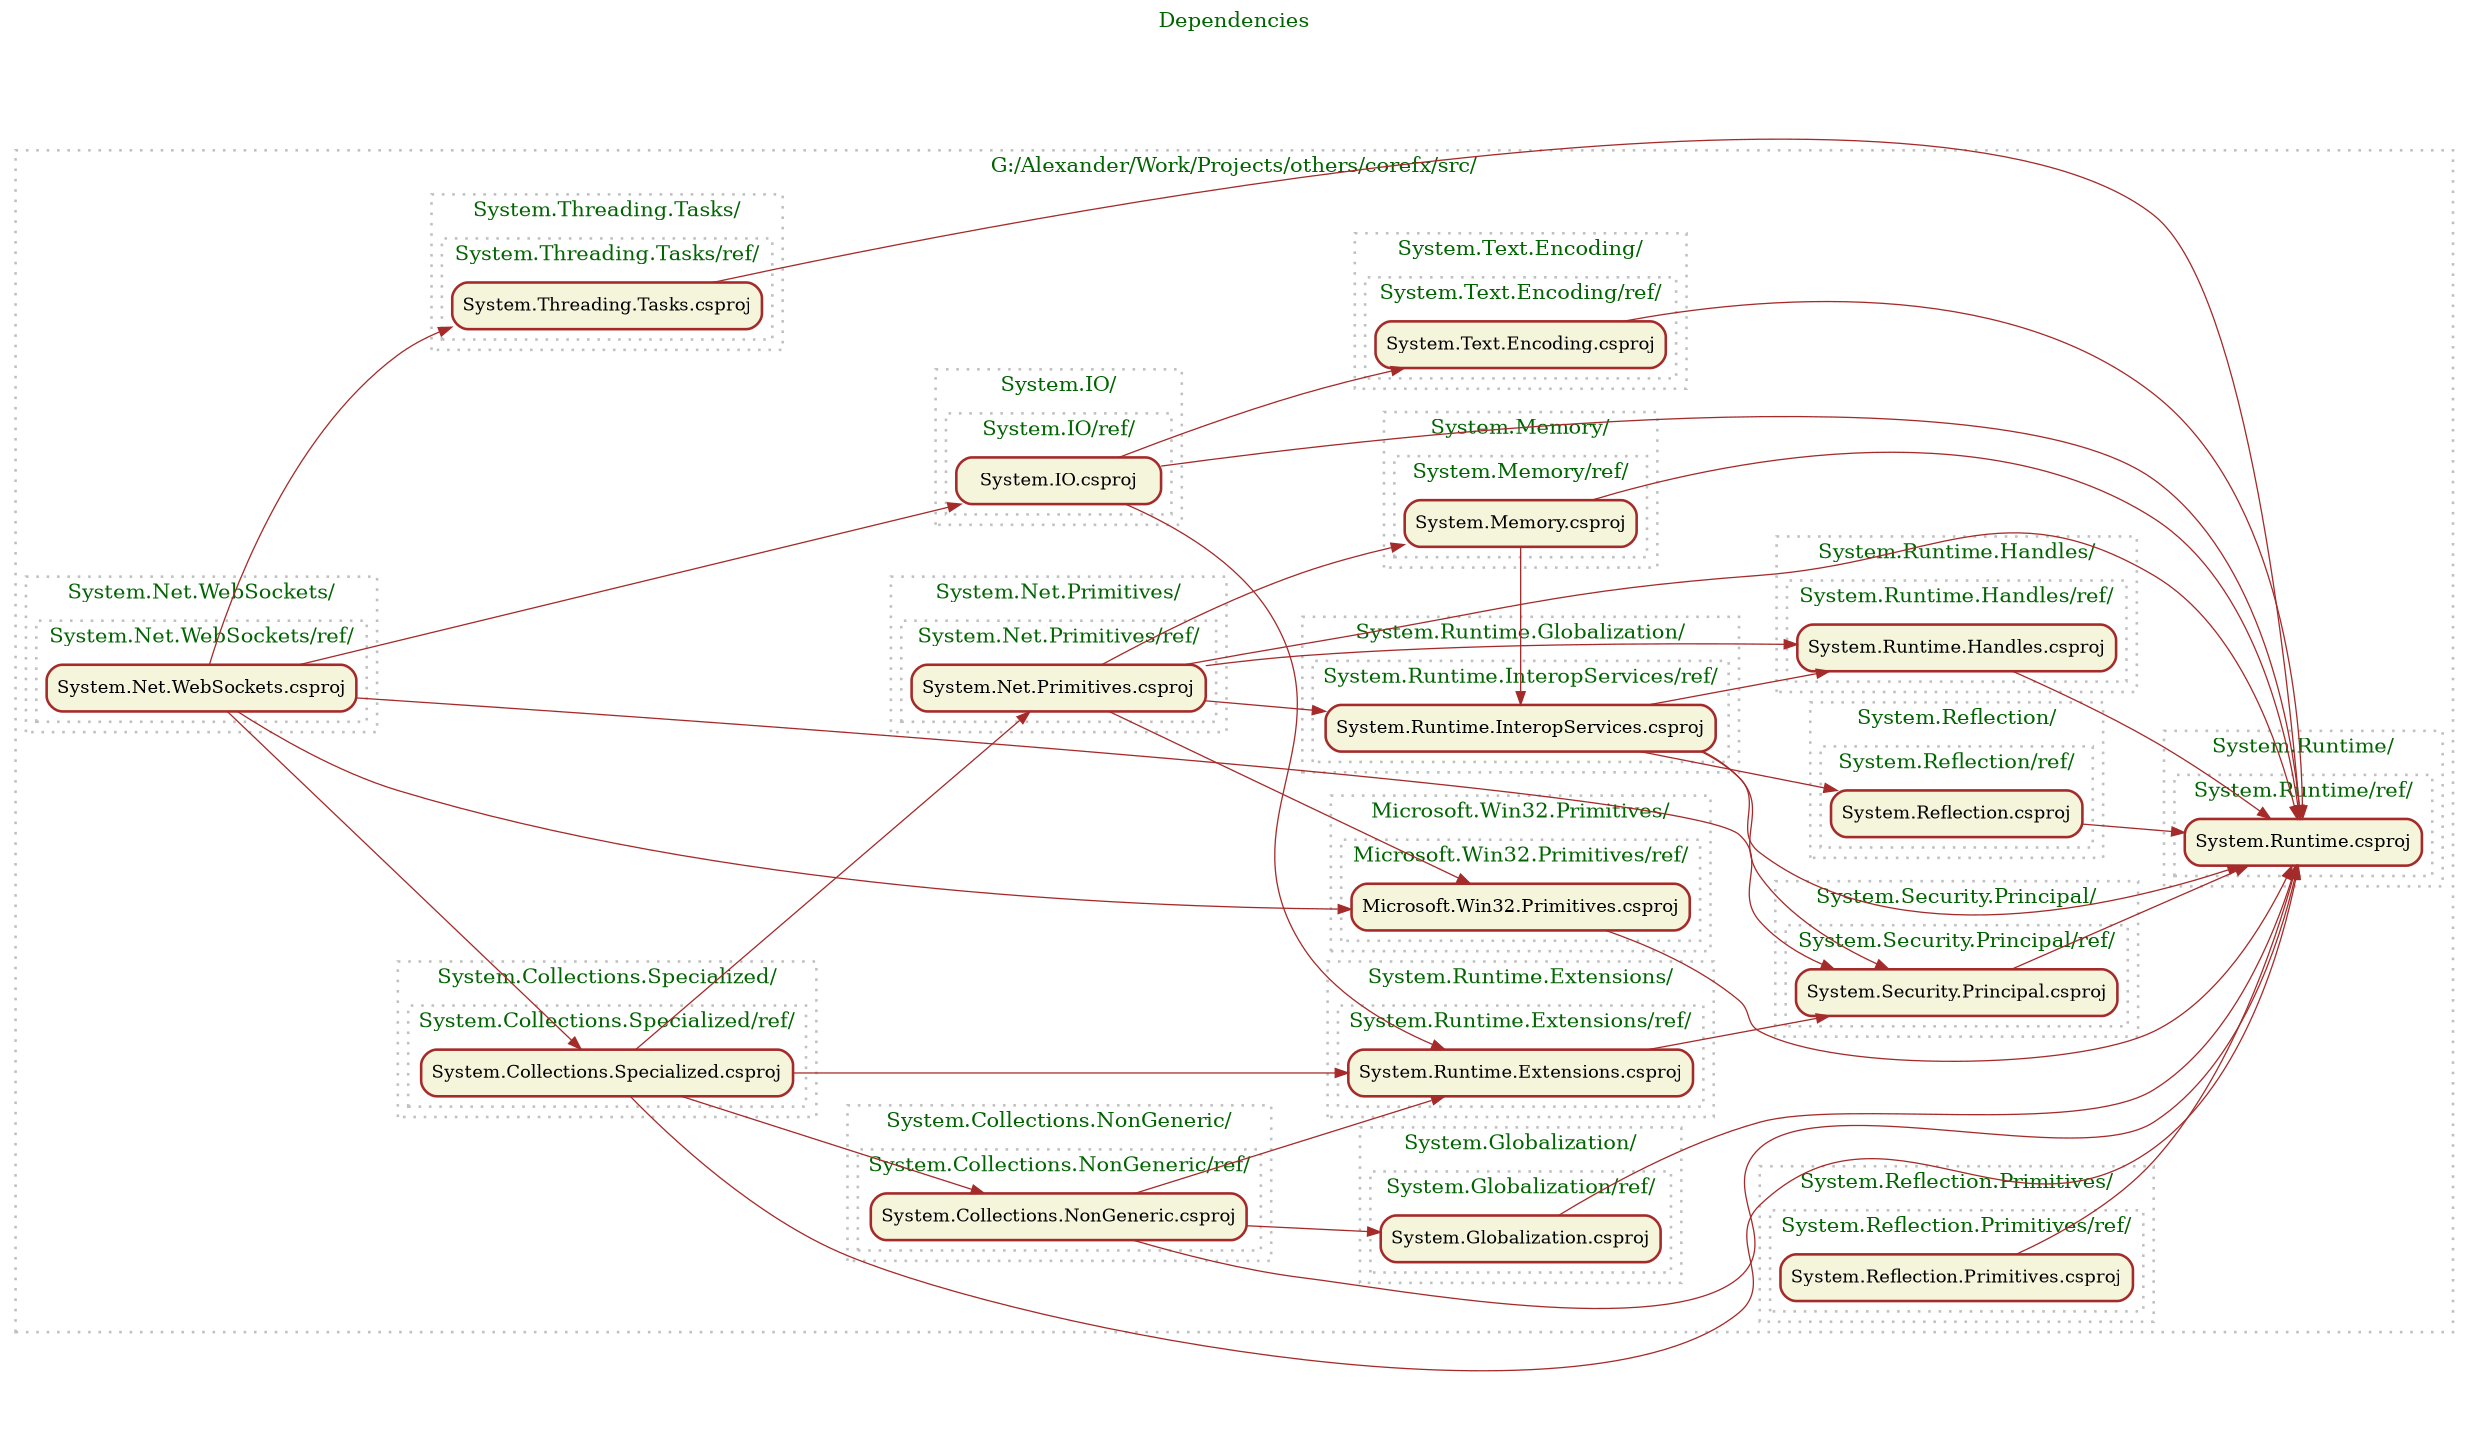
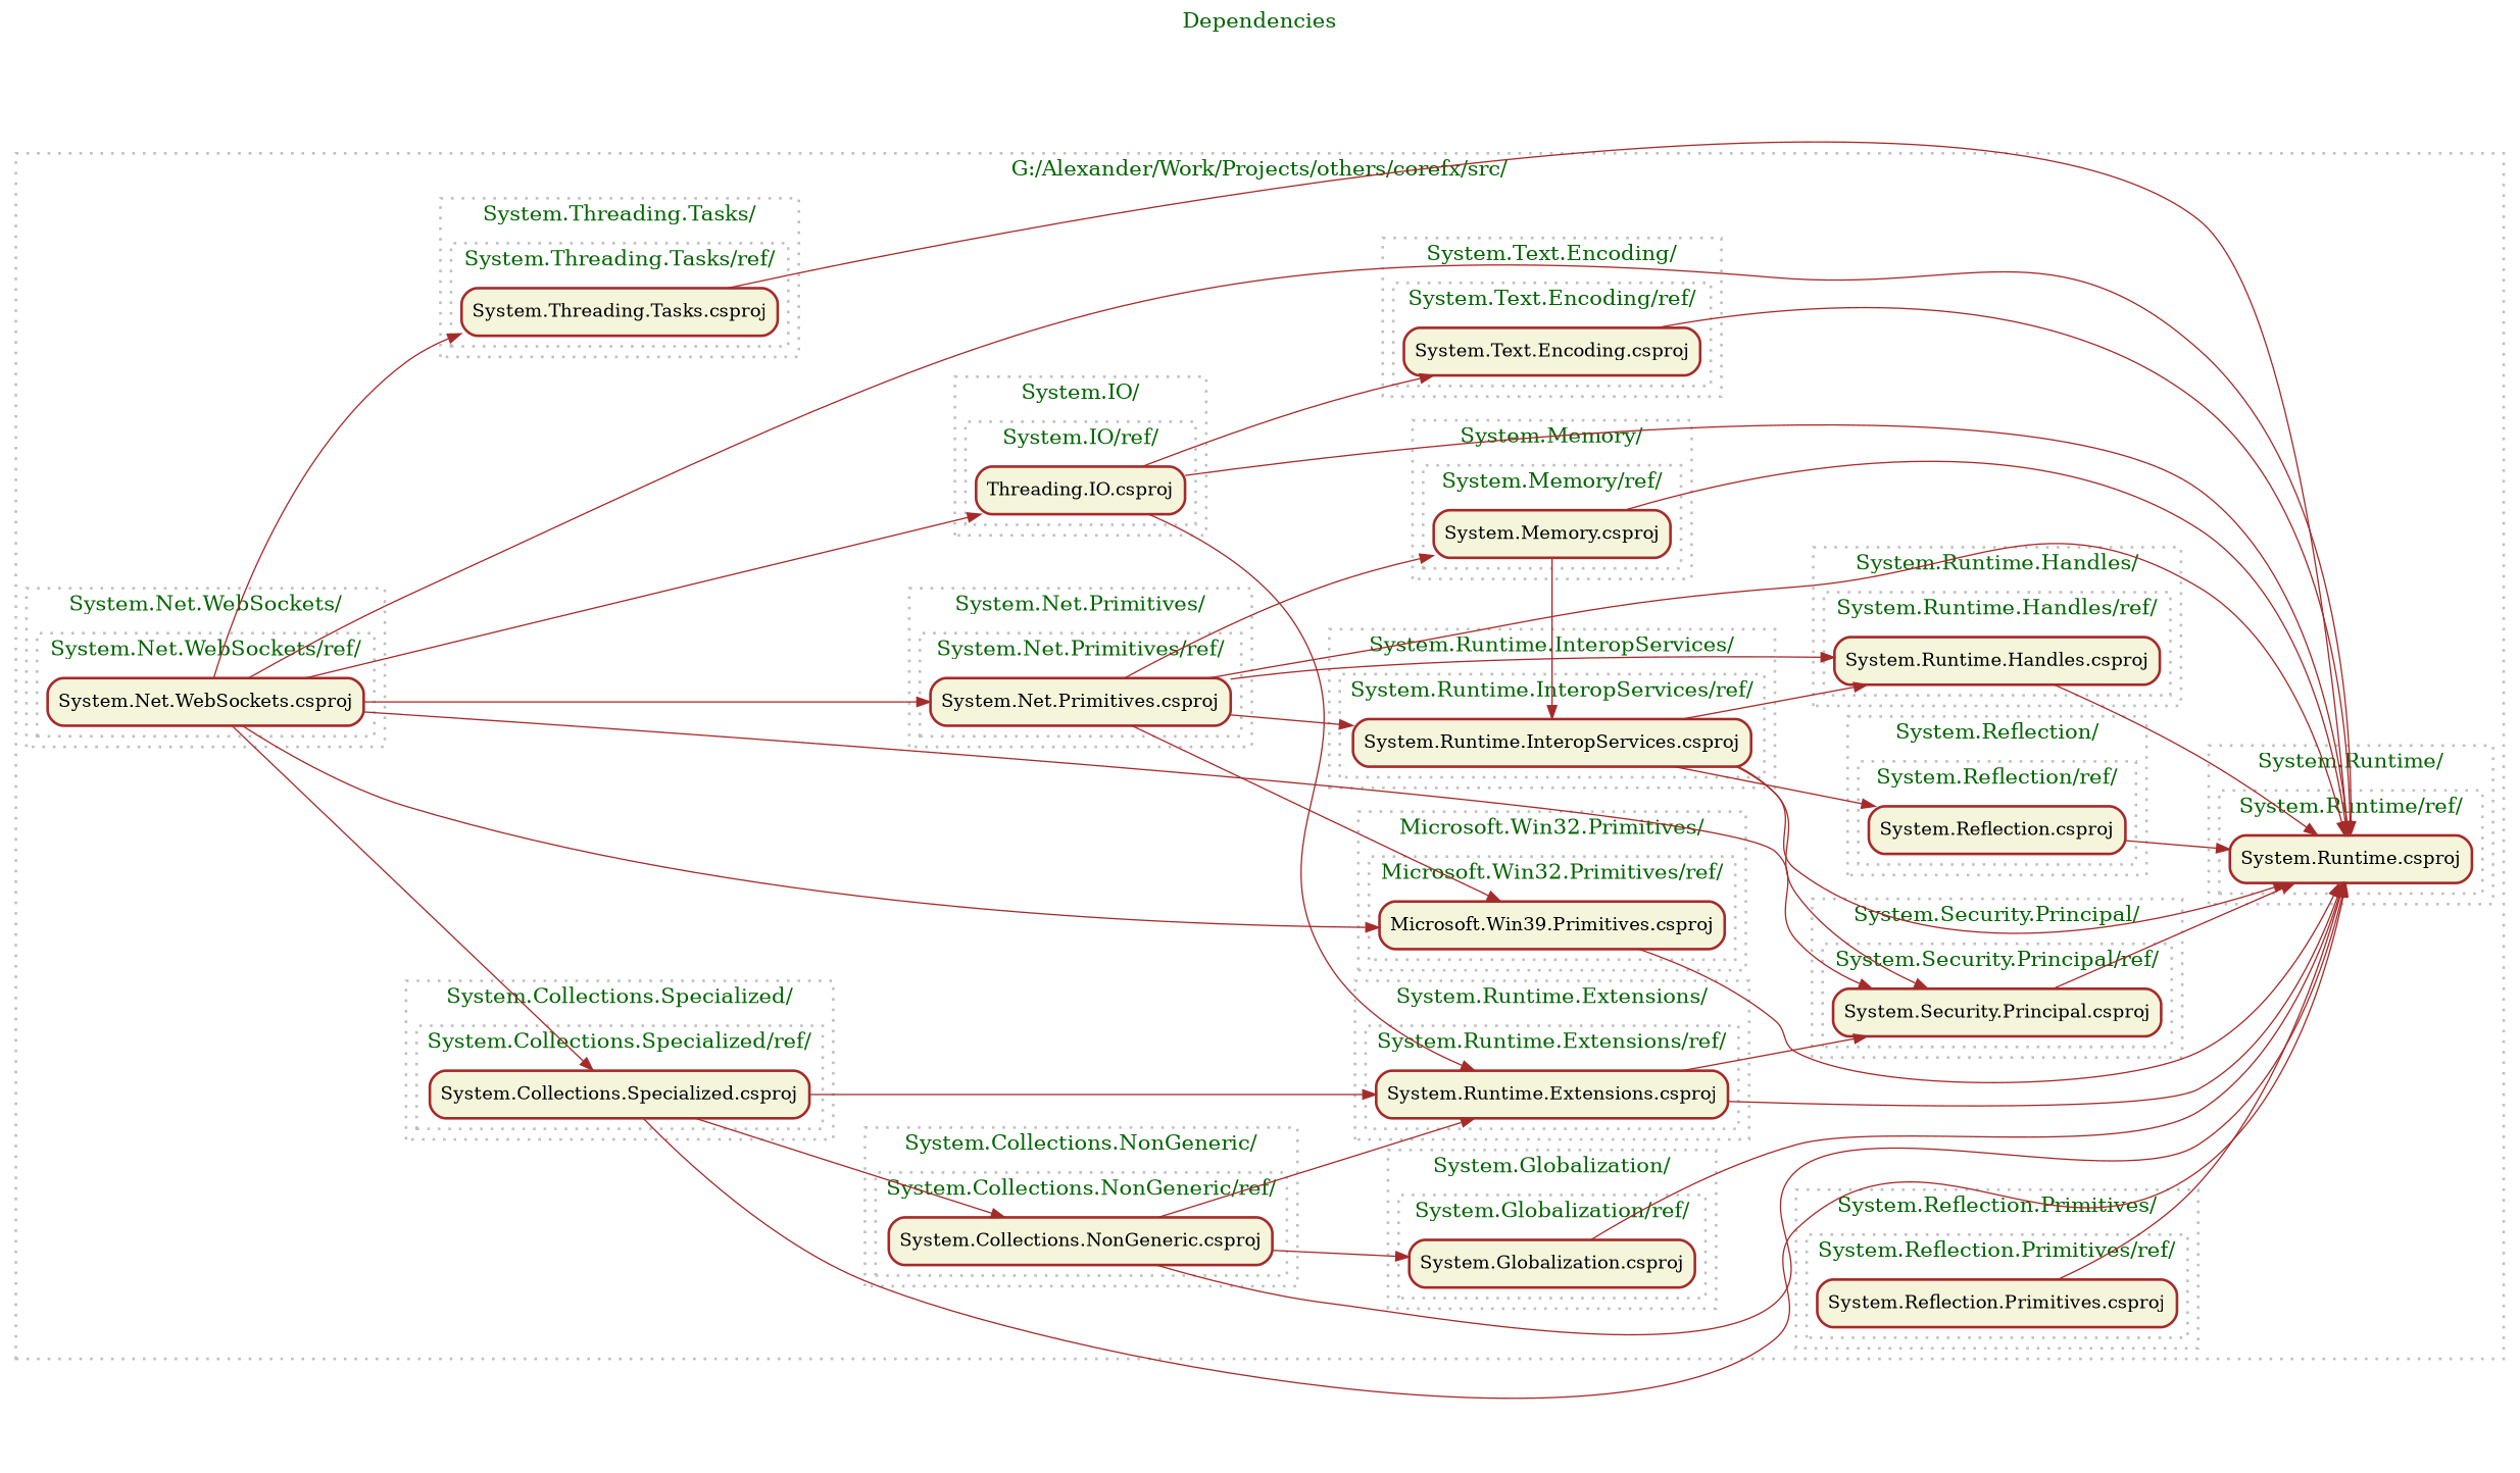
  digraph {
    color=grey
    fontcolor=darkgreen
    fontsize=16
    label=Dependencies
    labelloc=t
    rankdir=LR
    style="dotted, bold"
    node [color=brown fillcolor=beige penwidth=2 shape=box style="filled, rounded"]
    edge [color=brown]
    n1 [label="System.Collections.Specialized.csproj"]
    n2 [label="System.Collections.NonGeneric.csproj"]
-   n3 [label="Microsoft.Win32.Primitives.csproj"]
+   n3 [label="Microsoft.Win39.Primitives.csproj"]
    n4 [label="System.Globalization.csproj"]
-   n5 [label="System.IO.csproj"]
+   n5 [label="Threading.IO.csproj"]
    n6 [label="System.Memory.csproj"]
    n7 [label="System.Net.Primitives.csproj"]
    n8 [label="System.Net.WebSockets.csproj"]
    n9 [label="System.Reflection.Primitives.csproj"]
    n10 [label="System.Reflection.csproj"]
    n11 [label="System.Runtime.Extensions.csproj"]
    n12 [label="System.Runtime.Handles.csproj"]
    n13 [label="System.Runtime.InteropServices.csproj"]
    n14 [label="System.Runtime.csproj"]
    n15 [label="System.Security.Principal.csproj"]
    n16 [label="System.Text.Encoding.csproj"]
    n17 [label="System.Threading.Tasks.csproj"]
    subgraph cluster_1 {
      label="G:/Alexander/Work/Projects/others/corefx/src/"
      subgraph cluster_2 {
        label="System.Collections.Specialized/"
        subgraph cluster_3 {
          label="System.Collections.Specialized/ref/"
          n1
        }
      }
      subgraph cluster_4 {
        label="System.Collections.NonGeneric/"
        subgraph cluster_5 {
          label="System.Collections.NonGeneric/ref/"
          n2
        }
      }
      subgraph cluster_6 {
        label="Microsoft.Win32.Primitives/"
        subgraph cluster_7 {
          label="Microsoft.Win32.Primitives/ref/"
          n3
        }
      }
      subgraph cluster_8 {
        label="System.Globalization/"
        subgraph cluster_9 {
          label="System.Globalization/ref/"
          n4
        }
      }
      subgraph cluster_10 {
        label="System.IO/"
        subgraph cluster_11 {
          label="System.IO/ref/"
          n5
        }
      }
      subgraph cluster_12 {
        label="System.Memory/"
        subgraph cluster_13 {
          label="System.Memory/ref/"
          n6
        }
      }
      subgraph cluster_14 {
        label="System.Net.Primitives/"
        subgraph cluster_15 {
          label="System.Net.Primitives/ref/"
          n7
        }
      }
      subgraph cluster_16 {
        label="System.Net.WebSockets/"
        subgraph cluster_17 {
          label="System.Net.WebSockets/ref/"
          n8
        }
      }
      subgraph cluster_18 {
        label="System.Reflection.Primitives/"
        subgraph cluster_19 {
          label="System.Reflection.Primitives/ref/"
          n9
        }
      }
      subgraph cluster_20 {
        label="System.Reflection/"
        subgraph cluster_21 {
          label="System.Reflection/ref/"
          n10
        }
      }
      subgraph cluster_22 {
        label="System.Runtime.Extensions/"
        subgraph cluster_23 {
          label="System.Runtime.Extensions/ref/"
          n11
        }
      }
      subgraph cluster_24 {
        label="System.Runtime.Handles/"
        subgraph cluster_25 {
          label="System.Runtime.Handles/ref/"
          n12
        }
      }
      subgraph cluster_26 {
-       label="System.Runtime.Globalization/"
+       label="System.Runtime.InteropServices/"
        subgraph cluster_27 {
          label="System.Runtime.InteropServices/ref/"
          n13
        }
      }
      subgraph cluster_28 {
        label="System.Runtime/"
        subgraph cluster_29 {
          label="System.Runtime/ref/"
          n14
        }
      }
      subgraph cluster_30 {
        label="System.Security.Principal/"
        subgraph cluster_31 {
          label="System.Security.Principal/ref/"
          n15
        }
      }
      subgraph cluster_32 {
        label="System.Text.Encoding/"
        subgraph cluster_33 {
          label="System.Text.Encoding/ref/"
          n16
        }
      }
      subgraph cluster_34 {
        label="System.Threading.Tasks/"
        subgraph cluster_35 {
          label="System.Threading.Tasks/ref/"
          n17
        }
      }
    }
    n1 -> n2
    n1 -> n11
    n1 -> n14
    n2 -> n4
    n2 -> n11
    n2 -> n14
    n3 -> n14
    n4 -> n14
    n5 -> n11
    n5 -> n14
    n5 -> n16
    n6 -> n13
    n6 -> n14
    n7 -> n3
    n7 -> n6
    n7 -> n12
    n7 -> n13
    n7 -> n14
    n8 -> n1
    n8 -> n3
    n8 -> n5
-   n1 -> n7
+   n8 -> n7
+   n8 -> n14
    n8 -> n15
    n8 -> n17
    n9 -> n14
    n10 -> n14
+   n11 -> n14
    n11 -> n15
    n12 -> n14
    n13 -> n10
    n13 -> n12
    n13 -> n14
    n13 -> n15
    n15 -> n14
    n16 -> n14
    n17 -> n14
  }
